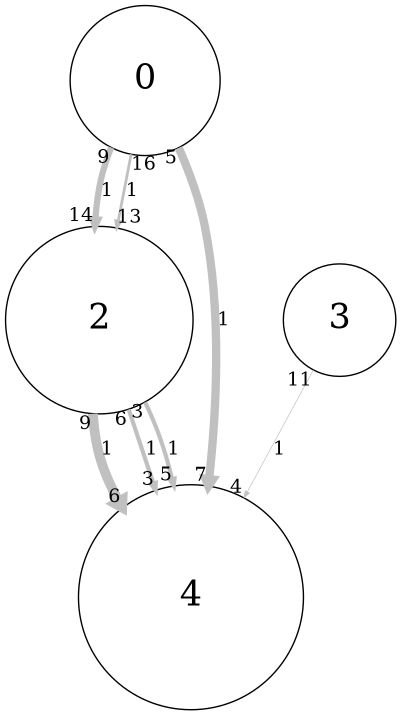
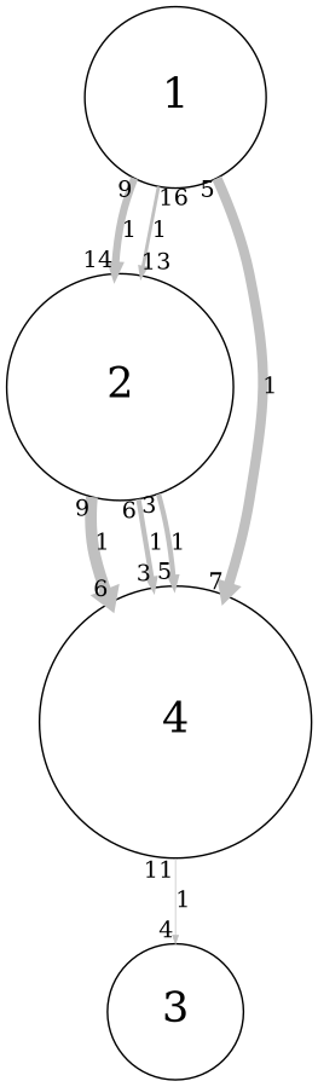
  digraph {
    rankdir=TB
    scale=1
    splines=spline
    node [fontsize=25 shape=circle]
    edge [arrowsize=0.5 capacity=1 color=grey from_pd=8 penwidth=3.0 pt=15 splines=true taillabel=9]
-   n1 [height=1.5 label=0 width=1.5]
+   n1 [height=1.5 label=1 width=1.5]
    n2 [height=1.875 label=2 width=1.875]
    n3 [height=2.25 label=4 width=2.25]
    n4 [height=1.125 label=3 width=1.125]
    n1 -> n2 [headlabel=14 label=1 penwidth=4.5 pt=12 to_pd=13]
    n1 -> n2 [from_pd=15 headlabel=13 label=1 penwidth=2.0 pt=17 taillabel=16 to_pd=12]
    n1 -> n3 [from_pd=4 headlabel=7 label=1 penwidth=6.0 pt=9 taillabel=5 to_pd=6]
    n2 -> n3 [headlabel=6 label=1 penwidth=7.0 pt=7 to_pd=5]
    n2 -> n3 [from_pd=5 headlabel=3 label=1 taillabel=6 to_pd=2]
    n2 -> n3 [from_pd=2 headlabel=5 label=1 taillabel=3 to_pd=4]
-   n4 -> n3 [from_pd=10 headlabel=4 label=1 penwidth=0.5 pt=20 taillabel=11 to_pd=3]
+   n3 -> n4 [from_pd=10 headlabel=4 label=1 penwidth=0.5 pt=20 taillabel=11 to_pd=3]
  }
